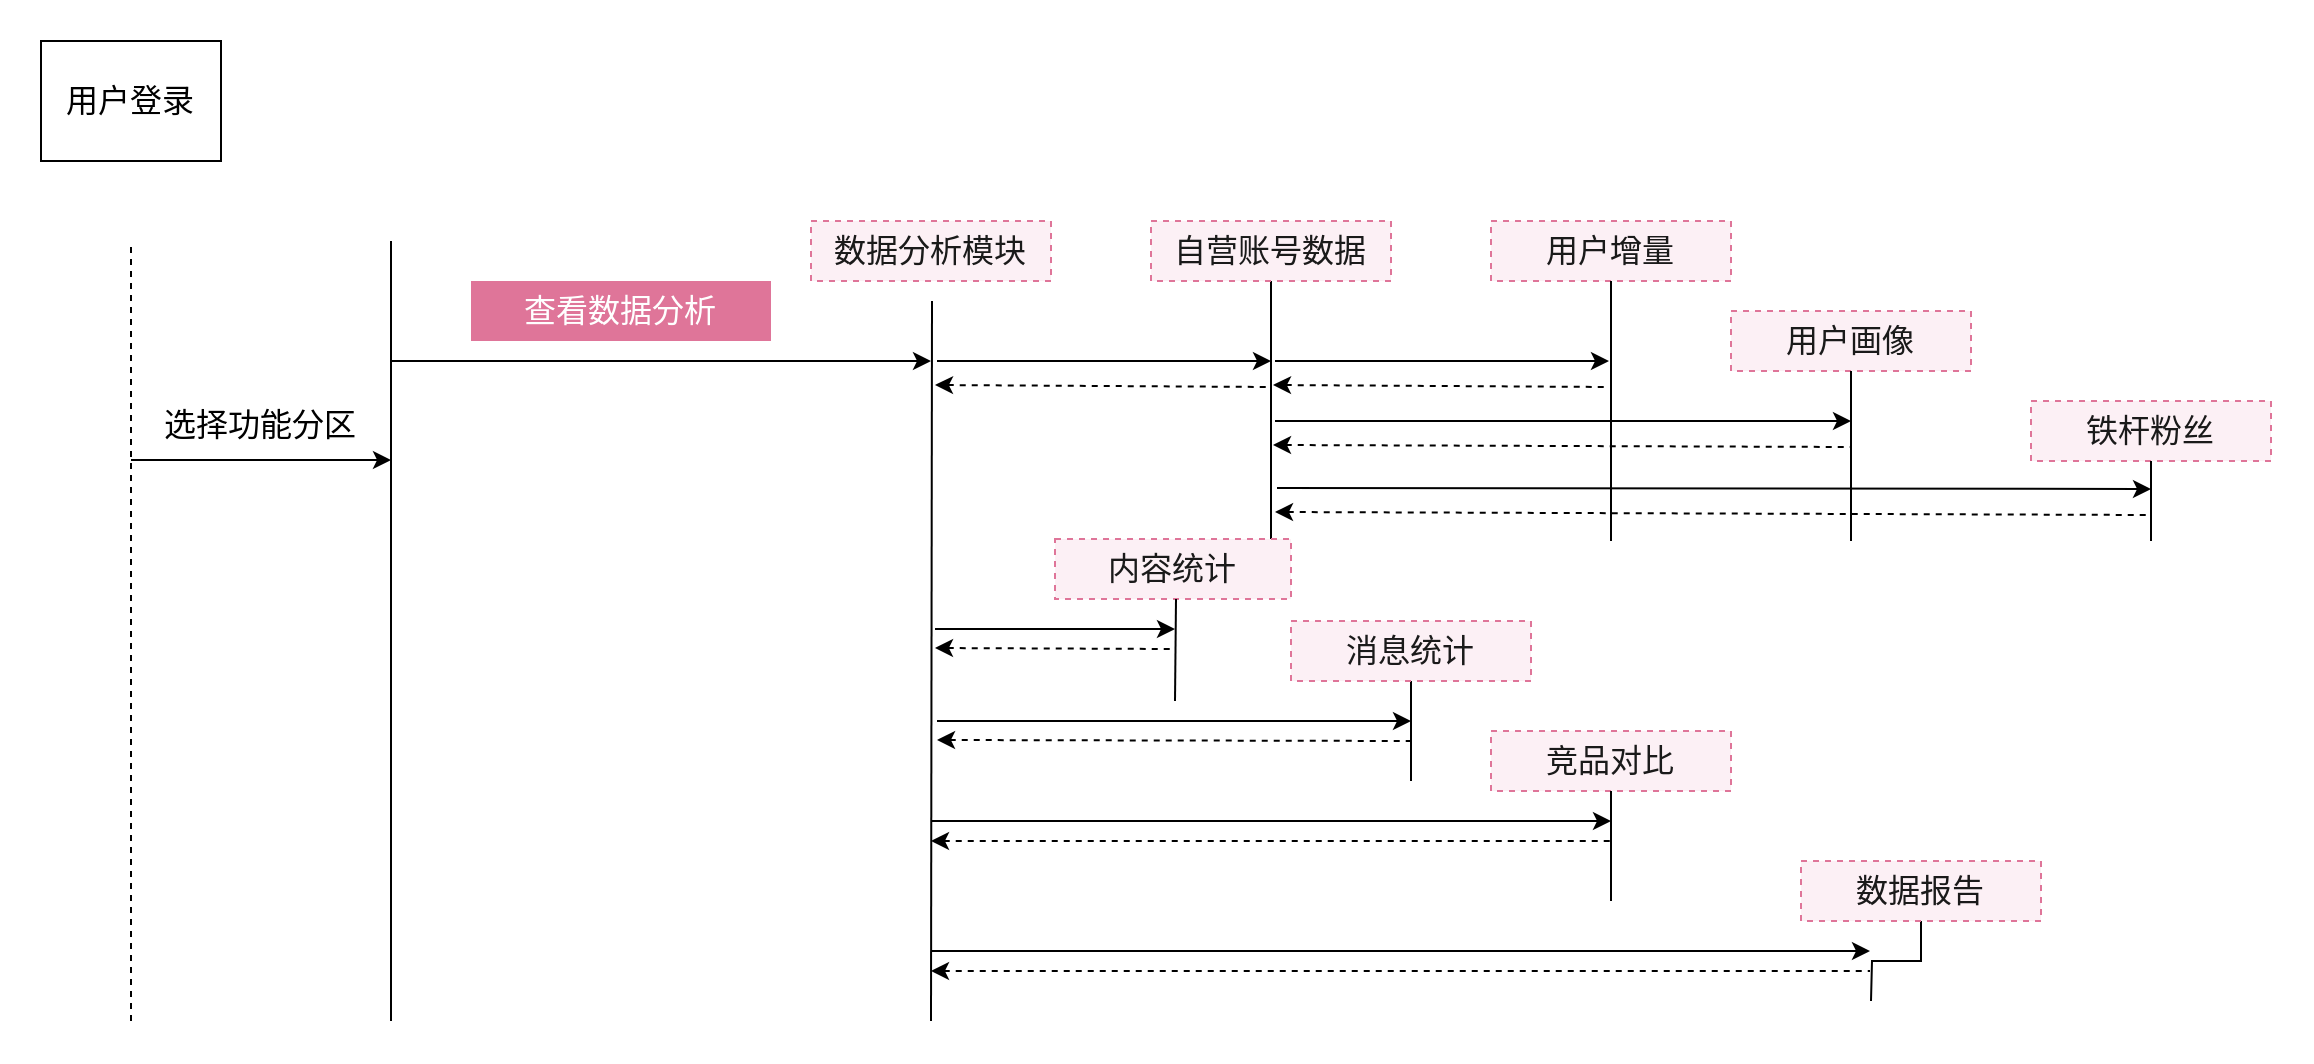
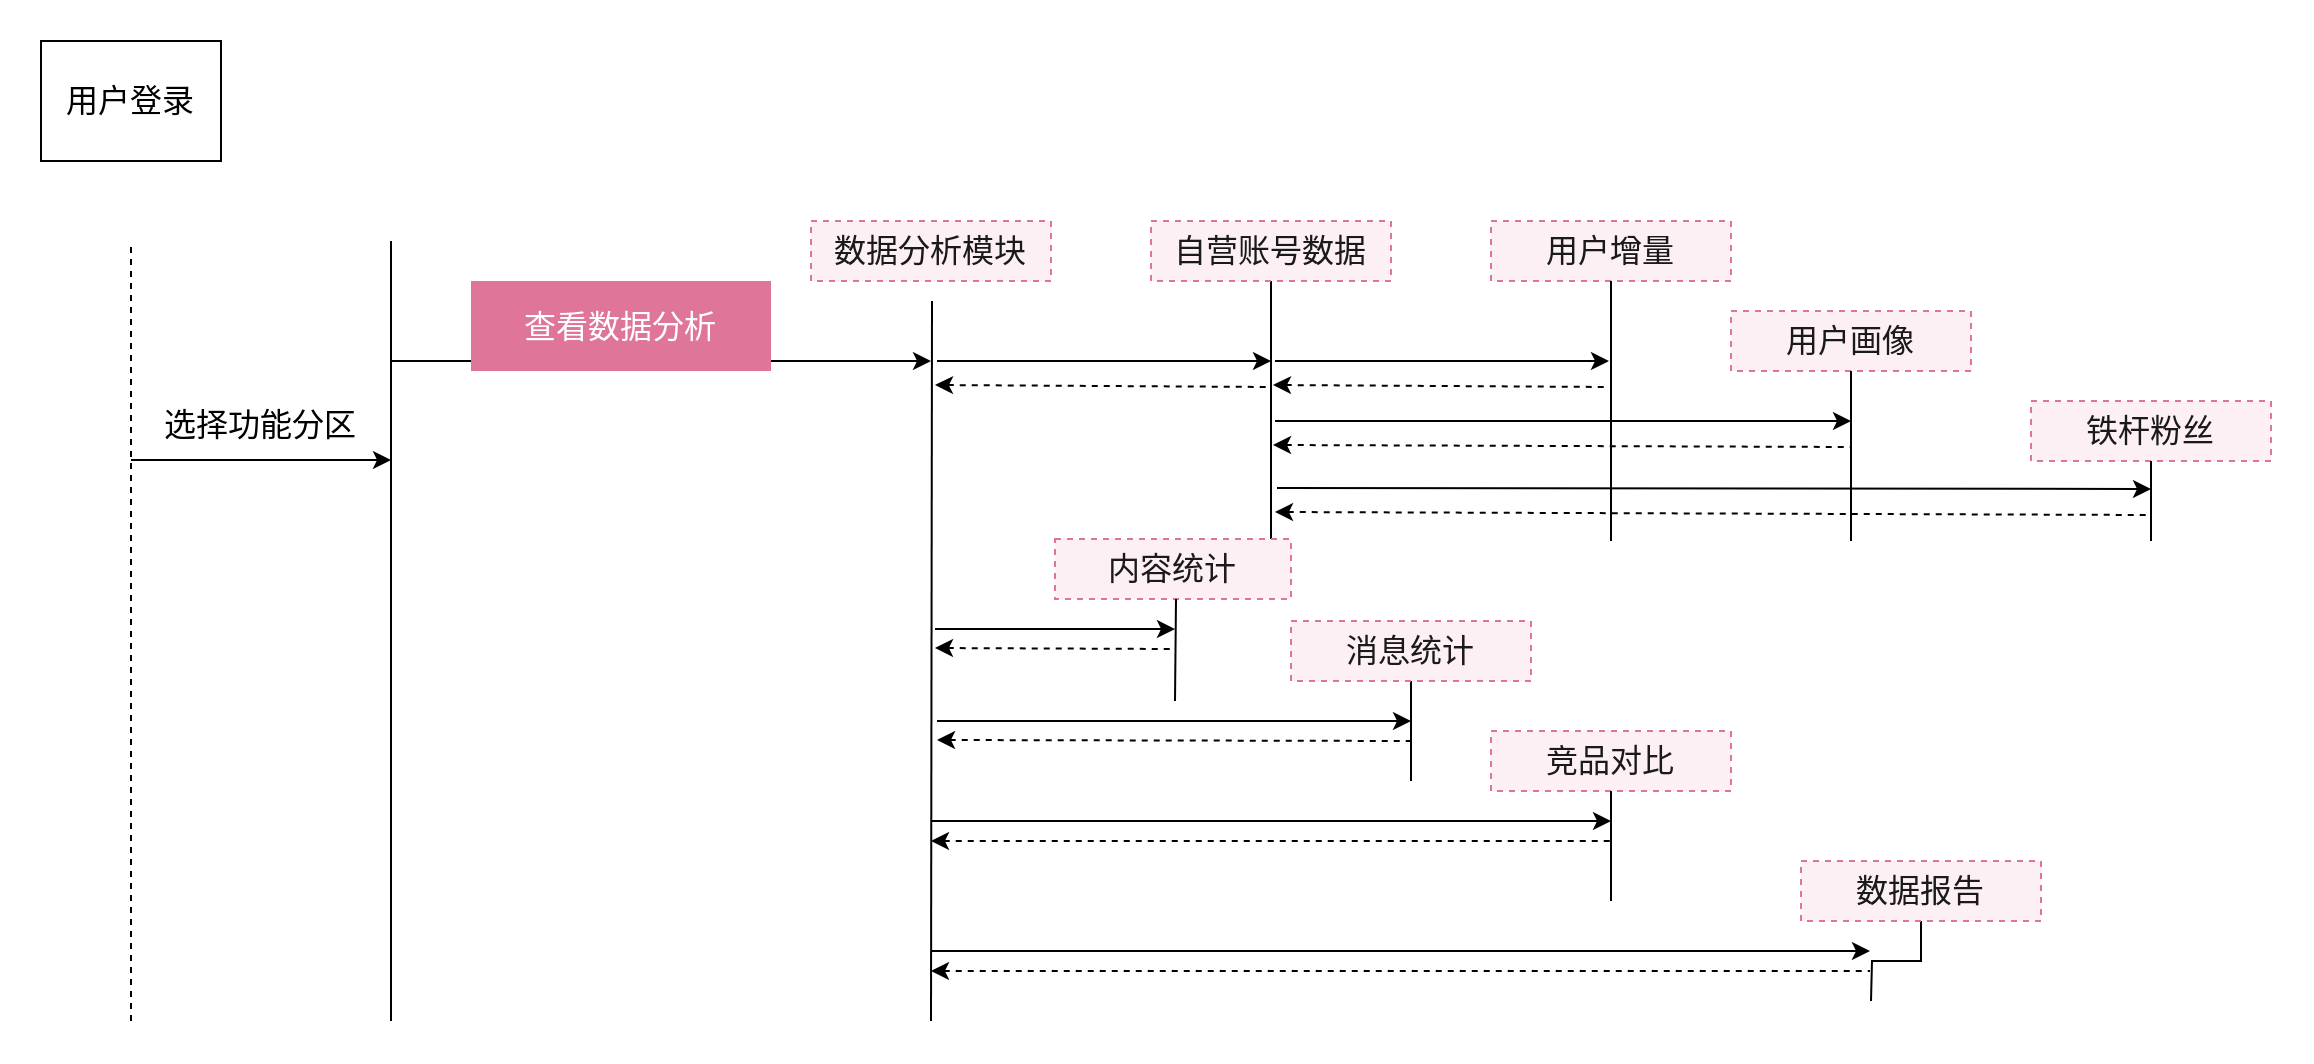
  <mxCell id="0" />
  <mxCell id="1" parent="0" />
  <mxCell id="2" value="" style="endArrow=none;html=1;startArrow=classic;startFill=1;endFill=0;dashed=1;fontSize=16;" parent="1" edge="1"><mxGeometry width="50" height="50" relative="1" as="geometry"><mxPoint x="637" y="255.5" as="sourcePoint" /><mxPoint x="1075" y="257" as="targetPoint" /></mxGeometry></mxCell>
  <mxCell id="3" value="" style="endArrow=none;html=1;fillColor=#1ba1e2;strokeColor=#000000;fontSize=16;" parent="1" edge="1"><mxGeometry width="50" height="50" relative="1" as="geometry"><mxPoint x="635" y="270" as="sourcePoint" /><mxPoint x="635" y="140" as="targetPoint" /></mxGeometry></mxCell>
  <mxCell id="4" value="" style="endArrow=none;html=1;dashed=1;fontSize=16;" parent="1" edge="1"><mxGeometry width="50" height="50" relative="1" as="geometry"><mxPoint x="65" y="510" as="sourcePoint" /><mxPoint x="65" y="120" as="targetPoint" /></mxGeometry></mxCell>
  <mxCell id="5" value="用户登录" style="rounded=0;whiteSpace=wrap;html=1;dashed=0;fontSize=16;" parent="1" vertex="1"><mxGeometry x="20" y="20" width="90" height="60" as="geometry" /></mxCell>
  <mxCell id="6" value="" style="endArrow=none;html=1;fontSize=16;" parent="1" edge="1"><mxGeometry width="50" height="50" relative="1" as="geometry"><mxPoint x="195" y="510" as="sourcePoint" /><mxPoint x="195" y="120" as="targetPoint" /></mxGeometry></mxCell>
  <mxCell id="7" value="" style="endArrow=classic;html=1;fontSize=16;" parent="1" edge="1"><mxGeometry width="50" height="50" relative="1" as="geometry"><mxPoint x="65" y="229.5" as="sourcePoint" /><mxPoint x="195" y="229.5" as="targetPoint" /></mxGeometry></mxCell>
  <mxCell id="8" value="选择功能分区" style="text;html=1;strokeColor=none;fillColor=none;align=center;verticalAlign=middle;whiteSpace=wrap;rounded=0;dashed=1;fontSize=16;" parent="1" vertex="1"><mxGeometry x="65" y="199.5" width="130" height="24" as="geometry" /></mxCell>
  <mxCell id="9" value="" style="endArrow=classic;html=1;fontSize=16;" parent="1" edge="1"><mxGeometry width="50" height="50" relative="1" as="geometry"><mxPoint x="195" y="180" as="sourcePoint" /><mxPoint x="465" y="180" as="targetPoint" /></mxGeometry></mxCell>
- <mxCell id="10" value="查看数据分析" style="text;html=1;align=center;verticalAlign=middle;whiteSpace=wrap;rounded=0;dashed=1;fillColor=#df7599;strokeColor=none;fontColor=#ffffff;fontSize=16;" parent="1" vertex="1"><mxGeometry x="235" y="140" width="150" height="30" as="geometry" /></mxCell>
+ <mxCell id="10" value="查看数据分析" style="text;html=1;align=center;verticalAlign=middle;whiteSpace=wrap;rounded=0;dashed=1;fillColor=#df7599;strokeColor=none;fontColor=#ffffff;fontSize=16;" parent="1" vertex="1"><mxGeometry x="235" y="140" width="150" height="45" as="geometry" /></mxCell>
  <mxCell id="11" value="" style="endArrow=none;html=1;fillColor=#1ba1e2;strokeColor=#000000;fontSize=16;" parent="1" edge="1"><mxGeometry width="50" height="50" relative="1" as="geometry"><mxPoint x="465" y="510" as="sourcePoint" /><mxPoint x="465.5" y="150" as="targetPoint" /></mxGeometry></mxCell>
  <mxCell id="12" value="数据分析模块" style="text;html=1;strokeColor=#DF7599;fillColor=#FCF0F5;align=center;verticalAlign=middle;whiteSpace=wrap;rounded=0;dashed=1;fontColor=#1A1A1A;fontSize=16;" parent="1" vertex="1"><mxGeometry x="405" y="110" width="120" height="30" as="geometry" /></mxCell>
  <mxCell id="13" value="内容统计" style="text;html=1;strokeColor=#DF7599;fillColor=#FCF0F5;align=center;verticalAlign=middle;whiteSpace=wrap;rounded=0;dashed=1;fontColor=#1A1A1A;fontSize=16;" parent="1" vertex="1"><mxGeometry x="527" y="269" width="118" height="30" as="geometry" /></mxCell>
  <mxCell id="14" style="edgeStyle=orthogonalEdgeStyle;rounded=0;orthogonalLoop=1;jettySize=auto;html=1;endArrow=none;endFill=0;fontSize=16;fontColor=#FFFFFF;" parent="1" source="15" edge="1"><mxGeometry relative="1" as="geometry"><mxPoint x="705" y="390" as="targetPoint" /></mxGeometry></mxCell>
  <mxCell id="15" value="消息统计&lt;span style=&quot;color: rgb(0 , 0 , 0) ; font-family: &amp;#34;helvetica&amp;#34; , &amp;#34;arial&amp;#34; , sans-serif ; font-size: 0px ; white-space: nowrap&quot;&gt;%3CmxGraphModel%3E%3Croot%3E%3CmxCell%20id%3D%220%22%2F%3E%3CmxCell%20id%3D%221%22%20parent%3D%220%22%2F%3E%3CmxCell%20id%3D%222%22%20value%3D%22%E6%95%B0%E6%8D%AE%E5%88%86%E6%9E%90%E6%A8%A1%E5%9D%97%22%20style%3D%22text%3Bhtml%3D1%3BstrokeColor%3D%23DF7599%3BfillColor%3D%23FCF0F5%3Balign%3Dcenter%3BverticalAlign%3Dmiddle%3BwhiteSpace%3Dwrap%3Brounded%3D0%3Bdashed%3D1%3BfontColor%3D%231A1A1A%3BfontSize%3D16%3B%22%20vertex%3D%221%22%20parent%3D%221%22%3E%3CmxGeometry%20x%3D%22610%22%20y%3D%22750%22%20width%3D%22120%22%20height%3D%2230%22%20as%3D%22geometry%22%2F%3E%3C%2FmxCell%3E%3C%2Froot%3E%3C%2FmxGraphModel%3E&lt;/span&gt;&lt;span style=&quot;color: rgb(0 , 0 , 0) ; font-family: &amp;#34;helvetica&amp;#34; , &amp;#34;arial&amp;#34; , sans-serif ; font-size: 0px ; white-space: nowrap&quot;&gt;%3CmxGraphModel%3E%3Croot%3E%3CmxCell%20id%3D%220%22%2F%3E%3CmxCell%20id%3D%221%22%20parent%3D%220%22%2F%3E%3CmxCell%20id%3D%222%22%20value%3D%22%E6%95%B0%E6%8D%AE%E5%88%86%E6%9E%90%E6%A8%A1%E5%9D%97%22%20style%3D%22text%3Bhtml%3D1%3BstrokeColor%3D%23DF7599%3BfillColor%3D%23FCF0F5%3Balign%3Dcenter%3BverticalAlign%3Dmiddle%3BwhiteSpace%3Dwrap%3Brounded%3D0%3Bdashed%3D1%3BfontColor%3D%231A1A1A%3BfontSize%3D16%3B%22%20vertex%3D%221%22%20parent%3D%221%22%3E%3CmxGeometry%20x%3D%22610%22%20y%3D%22750%22%20width%3D%22120%22%20height%3D%2230%22%20as%3D%22geometry%22%2F%3E%3C%2FmxCell%3E%3C%2Froot%3E%3C%2FmxGraphModel%3E&lt;/span&gt;" style="text;html=1;strokeColor=#DF7599;fillColor=#FCF0F5;align=center;verticalAlign=middle;whiteSpace=wrap;rounded=0;dashed=1;fontColor=#1A1A1A;fontSize=16;" parent="1" vertex="1"><mxGeometry x="645" y="310" width="120" height="30" as="geometry" /></mxCell>
  <mxCell id="16" value="竞品对比" style="text;html=1;strokeColor=#DF7599;fillColor=#FCF0F5;align=center;verticalAlign=middle;whiteSpace=wrap;rounded=0;dashed=1;fontColor=#1A1A1A;fontSize=16;" parent="1" vertex="1"><mxGeometry x="745" y="365" width="120" height="30" as="geometry" /></mxCell>
  <mxCell id="17" style="edgeStyle=orthogonalEdgeStyle;rounded=0;orthogonalLoop=1;jettySize=auto;html=1;fontSize=16;fontColor=#FFFFFF;endArrow=none;endFill=0;" parent="1" source="18" edge="1"><mxGeometry relative="1" as="geometry"><mxPoint x="935" y="500" as="targetPoint" /></mxGeometry></mxCell>
  <mxCell id="18" value="数据报告" style="text;html=1;strokeColor=#DF7599;fillColor=#FCF0F5;align=center;verticalAlign=middle;whiteSpace=wrap;rounded=0;dashed=1;fontColor=#1A1A1A;fontSize=16;" parent="1" vertex="1"><mxGeometry x="900" y="430" width="120" height="30" as="geometry" /></mxCell>
  <mxCell id="19" value="" style="endArrow=none;html=1;fillColor=#1ba1e2;strokeColor=#000000;fontSize=16;" parent="1" edge="1"><mxGeometry width="50" height="50" relative="1" as="geometry"><mxPoint x="587" y="350" as="sourcePoint" /><mxPoint x="587.5" y="299" as="targetPoint" /></mxGeometry></mxCell>
  <mxCell id="20" value="" style="endArrow=classic;html=1;fontSize=16;" parent="1" edge="1"><mxGeometry width="50" height="50" relative="1" as="geometry"><mxPoint x="467" y="314" as="sourcePoint" /><mxPoint x="587" y="314" as="targetPoint" /></mxGeometry></mxCell>
  <mxCell id="21" value="" style="endArrow=none;html=1;startArrow=classic;startFill=1;endFill=0;dashed=1;fontSize=16;" parent="1" edge="1"><mxGeometry width="50" height="50" relative="1" as="geometry"><mxPoint x="467" y="323.5" as="sourcePoint" /><mxPoint x="587" y="324" as="targetPoint" /></mxGeometry></mxCell>
  <mxCell id="22" value="" style="endArrow=none;html=1;fillColor=#1ba1e2;strokeColor=#000000;fontSize=16;" parent="1" edge="1"><mxGeometry width="50" height="50" relative="1" as="geometry"><mxPoint x="805" y="450" as="sourcePoint" /><mxPoint x="805" y="395" as="targetPoint" /></mxGeometry></mxCell>
  <mxCell id="23" value="自营账号数据" style="text;html=1;strokeColor=#DF7599;fillColor=#FCF0F5;align=center;verticalAlign=middle;whiteSpace=wrap;rounded=0;dashed=1;fontColor=#1A1A1A;fontSize=16;" parent="1" vertex="1"><mxGeometry x="575" y="110" width="120" height="30" as="geometry" /></mxCell>
  <mxCell id="24" value="" style="endArrow=classic;html=1;fontSize=16;" parent="1" edge="1"><mxGeometry width="50" height="50" relative="1" as="geometry"><mxPoint x="468" y="180" as="sourcePoint" /><mxPoint x="635" y="180" as="targetPoint" /></mxGeometry></mxCell>
  <mxCell id="25" value="" style="endArrow=none;html=1;startArrow=classic;startFill=1;endFill=0;dashed=1;fontSize=16;" parent="1" edge="1"><mxGeometry width="50" height="50" relative="1" as="geometry"><mxPoint x="467" y="192" as="sourcePoint" /><mxPoint x="635" y="193" as="targetPoint" /></mxGeometry></mxCell>
  <mxCell id="26" value="用户增量" style="text;html=1;strokeColor=#DF7599;fillColor=#FCF0F5;align=center;verticalAlign=middle;whiteSpace=wrap;rounded=0;dashed=1;fontColor=#1A1A1A;fontSize=16;" parent="1" vertex="1"><mxGeometry x="745" y="110" width="120" height="30" as="geometry" /></mxCell>
  <mxCell id="27" value="用户画像" style="text;html=1;strokeColor=#DF7599;fillColor=#FCF0F5;align=center;verticalAlign=middle;whiteSpace=wrap;rounded=0;dashed=1;fontColor=#1A1A1A;fontSize=16;" parent="1" vertex="1"><mxGeometry x="865" y="155" width="120" height="30" as="geometry" /></mxCell>
  <mxCell id="28" value="铁杆粉丝" style="text;html=1;strokeColor=#DF7599;fillColor=#FCF0F5;align=center;verticalAlign=middle;whiteSpace=wrap;rounded=0;dashed=1;fontColor=#1A1A1A;fontSize=16;" parent="1" vertex="1"><mxGeometry x="1015" y="200" width="120" height="30" as="geometry" /></mxCell>
  <mxCell id="29" value="" style="endArrow=none;html=1;fillColor=#1ba1e2;strokeColor=#000000;fontSize=16;" parent="1" edge="1"><mxGeometry width="50" height="50" relative="1" as="geometry"><mxPoint x="805" y="270" as="sourcePoint" /><mxPoint x="805" y="140" as="targetPoint" /></mxGeometry></mxCell>
  <mxCell id="30" value="" style="endArrow=none;html=1;fillColor=#1ba1e2;strokeColor=#000000;fontSize=16;" parent="1" edge="1"><mxGeometry width="50" height="50" relative="1" as="geometry"><mxPoint x="925" y="270" as="sourcePoint" /><mxPoint x="925" y="185" as="targetPoint" /></mxGeometry></mxCell>
  <mxCell id="31" value="" style="endArrow=none;html=1;fillColor=#1ba1e2;strokeColor=#000000;fontSize=16;" parent="1" edge="1"><mxGeometry width="50" height="50" relative="1" as="geometry"><mxPoint x="1075" y="270" as="sourcePoint" /><mxPoint x="1075" y="230" as="targetPoint" /></mxGeometry></mxCell>
  <mxCell id="32" value="" style="endArrow=classic;html=1;fontSize=16;" parent="1" edge="1"><mxGeometry width="50" height="50" relative="1" as="geometry"><mxPoint x="637" y="180" as="sourcePoint" /><mxPoint x="804" y="180" as="targetPoint" /></mxGeometry></mxCell>
  <mxCell id="33" value="" style="endArrow=none;html=1;startArrow=classic;startFill=1;endFill=0;dashed=1;fontSize=16;" parent="1" edge="1"><mxGeometry width="50" height="50" relative="1" as="geometry"><mxPoint x="636" y="192" as="sourcePoint" /><mxPoint x="804" y="193" as="targetPoint" /></mxGeometry></mxCell>
  <mxCell id="34" value="" style="endArrow=classic;html=1;fontSize=16;" parent="1" edge="1"><mxGeometry width="50" height="50" relative="1" as="geometry"><mxPoint x="637" y="210" as="sourcePoint" /><mxPoint x="925" y="210" as="targetPoint" /></mxGeometry></mxCell>
  <mxCell id="35" value="" style="endArrow=none;html=1;startArrow=classic;startFill=1;endFill=0;dashed=1;fontSize=16;" parent="1" edge="1"><mxGeometry width="50" height="50" relative="1" as="geometry"><mxPoint x="636" y="222" as="sourcePoint" /><mxPoint x="925" y="223" as="targetPoint" /></mxGeometry></mxCell>
  <mxCell id="36" value="" style="endArrow=classic;html=1;fontSize=16;" parent="1" edge="1"><mxGeometry width="50" height="50" relative="1" as="geometry"><mxPoint x="638" y="243.5" as="sourcePoint" /><mxPoint x="1075" y="244" as="targetPoint" /></mxGeometry></mxCell>
  <mxCell id="37" value="" style="endArrow=classic;html=1;fontSize=16;" parent="1" edge="1"><mxGeometry width="50" height="50" relative="1" as="geometry"><mxPoint x="468" y="360" as="sourcePoint" /><mxPoint x="705" y="360" as="targetPoint" /></mxGeometry></mxCell>
  <mxCell id="38" value="" style="endArrow=none;html=1;startArrow=classic;startFill=1;endFill=0;dashed=1;fontSize=16;" parent="1" edge="1"><mxGeometry width="50" height="50" relative="1" as="geometry"><mxPoint x="468" y="369.5" as="sourcePoint" /><mxPoint x="705" y="370" as="targetPoint" /></mxGeometry></mxCell>
  <mxCell id="39" value="" style="endArrow=classic;html=1;fontSize=16;" parent="1" edge="1"><mxGeometry width="50" height="50" relative="1" as="geometry"><mxPoint x="465" y="410" as="sourcePoint" /><mxPoint x="805" y="410" as="targetPoint" /></mxGeometry></mxCell>
  <mxCell id="40" value="" style="endArrow=none;html=1;startArrow=classic;startFill=1;endFill=0;dashed=1;fontSize=16;" parent="1" edge="1"><mxGeometry width="50" height="50" relative="1" as="geometry"><mxPoint x="465" y="420" as="sourcePoint" /><mxPoint x="805" y="420" as="targetPoint" /></mxGeometry></mxCell>
  <mxCell id="41" value="" style="endArrow=classic;html=1;fontSize=16;" parent="1" edge="1"><mxGeometry width="50" height="50" relative="1" as="geometry"><mxPoint x="465" y="475" as="sourcePoint" /><mxPoint x="934.5" y="475" as="targetPoint" /></mxGeometry></mxCell>
  <mxCell id="42" value="" style="endArrow=none;html=1;startArrow=classic;startFill=1;endFill=0;dashed=1;fontSize=16;" parent="1" edge="1"><mxGeometry width="50" height="50" relative="1" as="geometry"><mxPoint x="465" y="485" as="sourcePoint" /><mxPoint x="934.5" y="485" as="targetPoint" /></mxGeometry></mxCell>
